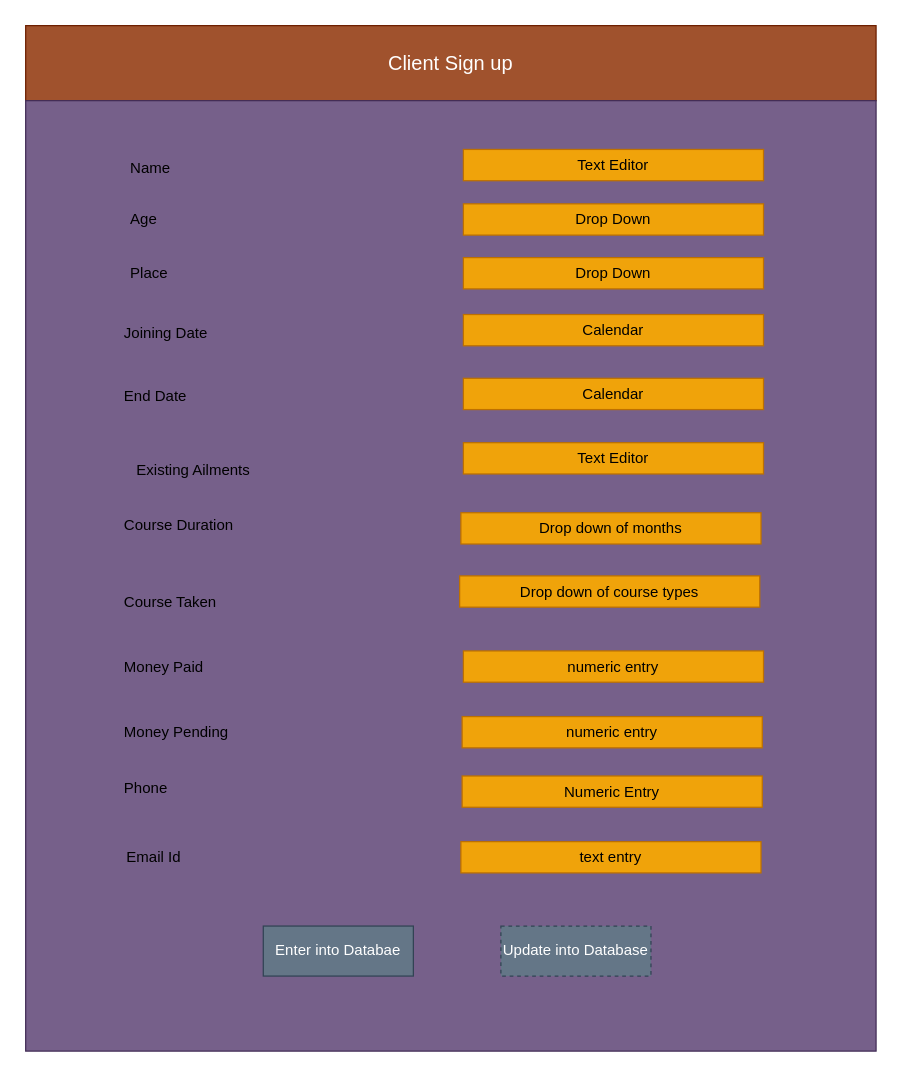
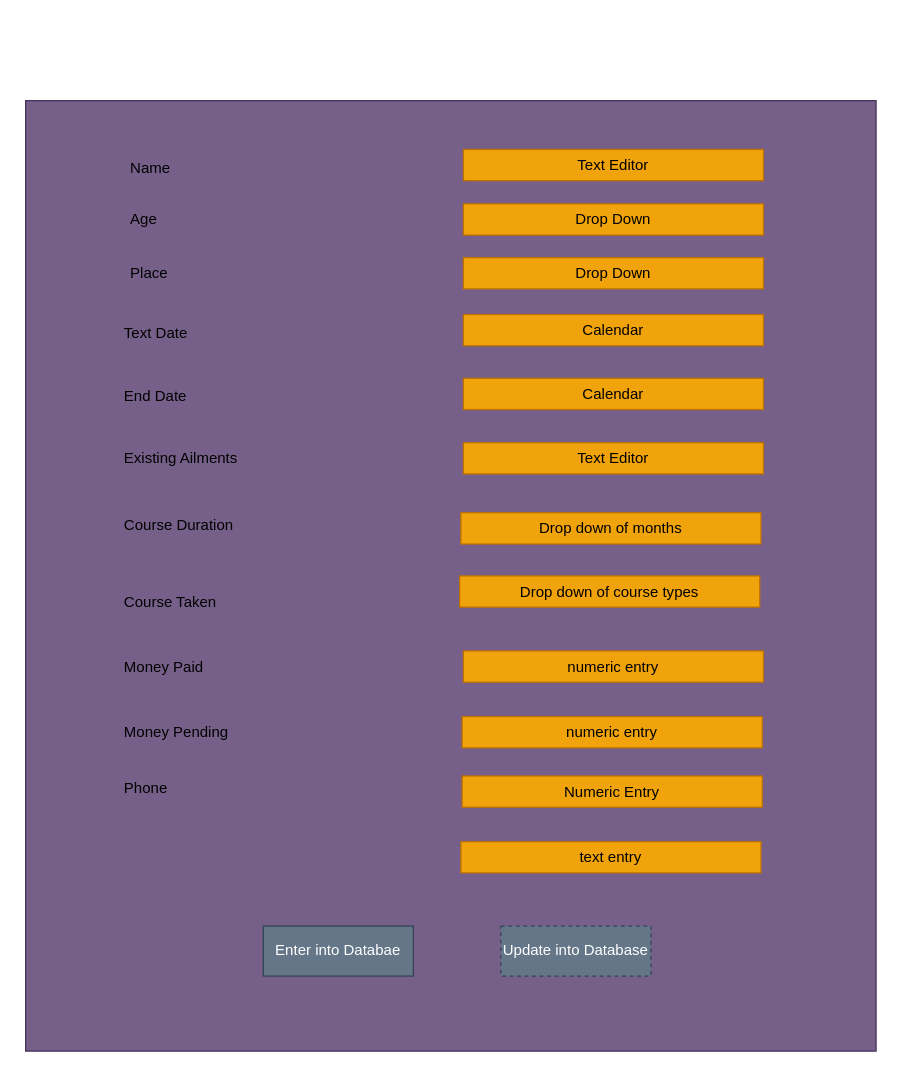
  <mxCell id="0" />
  <mxCell id="1" parent="0" />
- <mxCell id="2" value="&lt;font style=&quot;font-size: 16px;&quot;&gt;Client Sign up&lt;/font&gt;" style="rounded=0;whiteSpace=wrap;html=1;fillColor=#a0522d;fontColor=#ffffff;strokeColor=#6D1F00;" parent="1" vertex="1"><mxGeometry x="20" y="20" width="680" height="60" as="geometry" /></mxCell>
  <mxCell id="3" value="" style="rounded=0;whiteSpace=wrap;html=1;fillColor=#76608a;fontColor=#ffffff;strokeColor=#432D57;" parent="1" vertex="1"><mxGeometry x="20" y="80" width="680" height="760" as="geometry" /></mxCell>
  <mxCell id="4" value="Name" style="text;html=1;align=left;verticalAlign=middle;whiteSpace=wrap;rounded=0;" parent="1" vertex="1"><mxGeometry x="102" y="119" width="60" height="30" as="geometry" /></mxCell>
  <mxCell id="5" value="Age" style="text;html=1;align=left;verticalAlign=middle;whiteSpace=wrap;rounded=0;" parent="1" vertex="1"><mxGeometry x="102" y="160" width="60" height="30" as="geometry" /></mxCell>
  <mxCell id="6" value="Place&amp;nbsp;" style="text;html=1;align=left;verticalAlign=middle;whiteSpace=wrap;rounded=0;" parent="1" vertex="1"><mxGeometry x="102" y="203" width="60" height="30" as="geometry" /></mxCell>
- <mxCell id="7" value="Joining Date" style="text;html=1;align=left;verticalAlign=middle;whiteSpace=wrap;rounded=0;" parent="1" vertex="1"><mxGeometry x="97" y="251" width="80" height="30" as="geometry" /></mxCell>
+ <mxCell id="7" value="Text Date" style="text;html=1;align=left;verticalAlign=middle;whiteSpace=wrap;rounded=0;" parent="1" vertex="1"><mxGeometry x="97" y="251" width="80" height="30" as="geometry" /></mxCell>
  <mxCell id="8" value="End Date" style="text;html=1;align=left;verticalAlign=middle;whiteSpace=wrap;rounded=0;" parent="1" vertex="1"><mxGeometry x="97" y="302" width="60" height="30" as="geometry" /></mxCell>
- <mxCell id="9" value="Existing Ailments" style="text;html=1;align=left;verticalAlign=middle;whiteSpace=wrap;rounded=0;" parent="1" vertex="1"><mxGeometry x="107" y="361" width="100" height="30" as="geometry" /></mxCell>
+ <mxCell id="9" value="Existing Ailments" style="text;html=1;align=left;verticalAlign=middle;whiteSpace=wrap;rounded=0;" parent="1" vertex="1"><mxGeometry x="97" y="351" width="100" height="30" as="geometry" /></mxCell>
  <mxCell id="10" value="Course Duration" style="text;html=1;align=left;verticalAlign=middle;whiteSpace=wrap;rounded=0;" parent="1" vertex="1"><mxGeometry x="97" y="404.5" width="100" height="30" as="geometry" /></mxCell>
  <mxCell id="11" value="Course Taken" style="text;html=1;align=left;verticalAlign=middle;whiteSpace=wrap;rounded=0;" parent="1" vertex="1"><mxGeometry x="97" y="466" width="90" height="30" as="geometry" /></mxCell>
  <mxCell id="12" value="Money Paid" style="text;html=1;align=left;verticalAlign=middle;whiteSpace=wrap;rounded=0;" parent="1" vertex="1"><mxGeometry x="97" y="517.5" width="80" height="30" as="geometry" /></mxCell>
  <mxCell id="13" value="Money Pending" style="text;html=1;align=left;verticalAlign=middle;whiteSpace=wrap;rounded=0;" parent="1" vertex="1"><mxGeometry x="97" y="570" width="100" height="30" as="geometry" /></mxCell>
  <mxCell id="14" value="Text Editor" style="rounded=0;whiteSpace=wrap;html=1;fillColor=#f0a30a;fontColor=#000000;strokeColor=#BD7000;" parent="1" vertex="1"><mxGeometry x="370" y="119" width="240" height="25" as="geometry" /></mxCell>
  <mxCell id="15" value="Drop Down" style="rounded=0;whiteSpace=wrap;html=1;fillColor=#f0a30a;fontColor=#000000;strokeColor=#BD7000;" parent="1" vertex="1"><mxGeometry x="370" y="205.5" width="240" height="25" as="geometry" /></mxCell>
  <mxCell id="16" value="Drop Down" style="rounded=0;whiteSpace=wrap;html=1;fillColor=#f0a30a;fontColor=#000000;strokeColor=#BD7000;" parent="1" vertex="1"><mxGeometry x="370" y="162.5" width="240" height="25" as="geometry" /></mxCell>
  <mxCell id="17" value="Calendar" style="rounded=0;whiteSpace=wrap;html=1;fillColor=#f0a30a;fontColor=#000000;strokeColor=#BD7000;" parent="1" vertex="1"><mxGeometry x="370" y="251" width="240" height="25" as="geometry" /></mxCell>
  <mxCell id="18" value="Calendar" style="rounded=0;whiteSpace=wrap;html=1;fillColor=#f0a30a;fontColor=#000000;strokeColor=#BD7000;" parent="1" vertex="1"><mxGeometry x="370" y="302" width="240" height="25" as="geometry" /></mxCell>
  <mxCell id="19" value="Text Editor" style="rounded=0;whiteSpace=wrap;html=1;fillColor=#f0a30a;fontColor=#000000;strokeColor=#BD7000;" parent="1" vertex="1"><mxGeometry x="370" y="353.5" width="240" height="25" as="geometry" /></mxCell>
  <mxCell id="20" value="Drop down of months" style="rounded=0;whiteSpace=wrap;html=1;fillColor=#f0a30a;fontColor=#000000;strokeColor=#BD7000;" parent="1" vertex="1"><mxGeometry x="368" y="409.5" width="240" height="25" as="geometry" /></mxCell>
  <mxCell id="21" value="Drop down of course types" style="rounded=0;whiteSpace=wrap;html=1;fillColor=#f0a30a;fontColor=#000000;strokeColor=#BD7000;" parent="1" vertex="1"><mxGeometry x="367" y="460" width="240" height="25" as="geometry" /></mxCell>
  <mxCell id="22" value="numeric entry" style="rounded=0;whiteSpace=wrap;html=1;fillColor=#f0a30a;fontColor=#000000;strokeColor=#BD7000;" parent="1" vertex="1"><mxGeometry x="370" y="520" width="240" height="25" as="geometry" /></mxCell>
  <mxCell id="23" value="numeric entry" style="rounded=0;whiteSpace=wrap;html=1;fillColor=#f0a30a;fontColor=#000000;strokeColor=#BD7000;" parent="1" vertex="1"><mxGeometry x="369" y="572.5" width="240" height="25" as="geometry" /></mxCell>
  <mxCell id="24" value="Enter into Databae" style="rounded=0;whiteSpace=wrap;html=1;fillColor=#647687;fontColor=#ffffff;strokeColor=#314354;" parent="1" vertex="1"><mxGeometry x="210" y="740" width="120" height="40" as="geometry" /></mxCell>
  <mxCell id="25" value="Update into Database" style="rounded=0;whiteSpace=wrap;html=1;fillColor=#647687;fontColor=#ffffff;strokeColor=#314354;dashed=1;" parent="1" vertex="1"><mxGeometry x="400" y="740" width="120" height="40" as="geometry" /></mxCell>
  <mxCell id="26" value="Phone" style="text;html=1;align=left;verticalAlign=middle;whiteSpace=wrap;rounded=0;" parent="1" vertex="1"><mxGeometry x="97" y="615" width="80" height="30" as="geometry" /></mxCell>
- <mxCell id="27" value="Email Id" style="text;html=1;align=left;verticalAlign=middle;whiteSpace=wrap;rounded=0;" parent="1" vertex="1"><mxGeometry x="99" y="670" width="100" height="30" as="geometry" /></mxCell>
  <mxCell id="28" value="Numeric Entry" style="rounded=0;whiteSpace=wrap;html=1;fillColor=#f0a30a;fontColor=#000000;strokeColor=#BD7000;" parent="1" vertex="1"><mxGeometry x="369" y="620" width="240" height="25" as="geometry" /></mxCell>
  <mxCell id="29" value="text entry" style="rounded=0;whiteSpace=wrap;html=1;fillColor=#f0a30a;fontColor=#000000;strokeColor=#BD7000;" parent="1" vertex="1"><mxGeometry x="368" y="672.5" width="240" height="25" as="geometry" /></mxCell>
